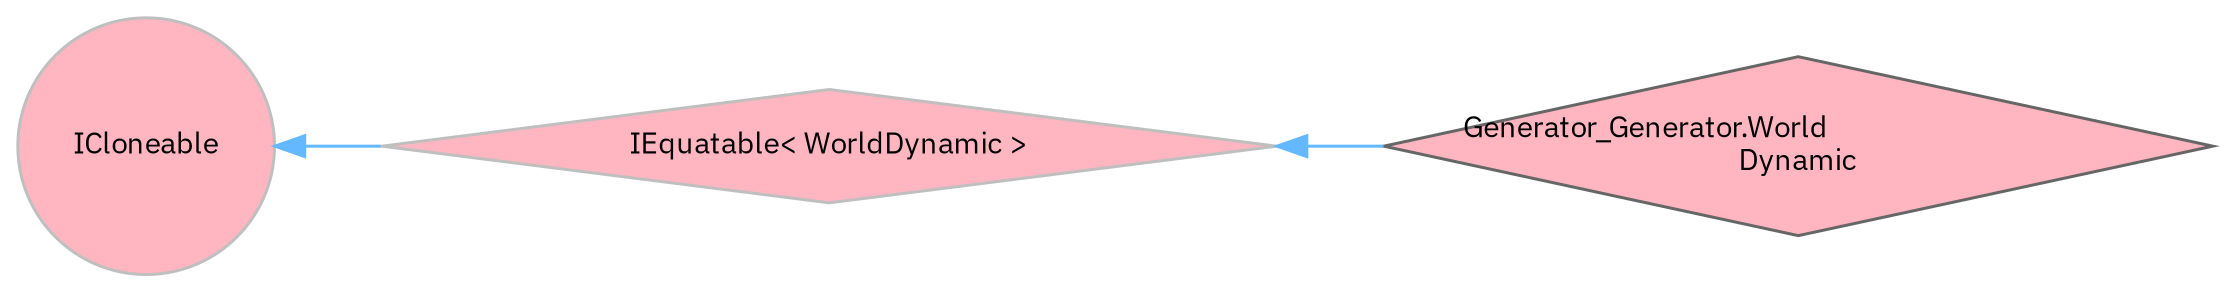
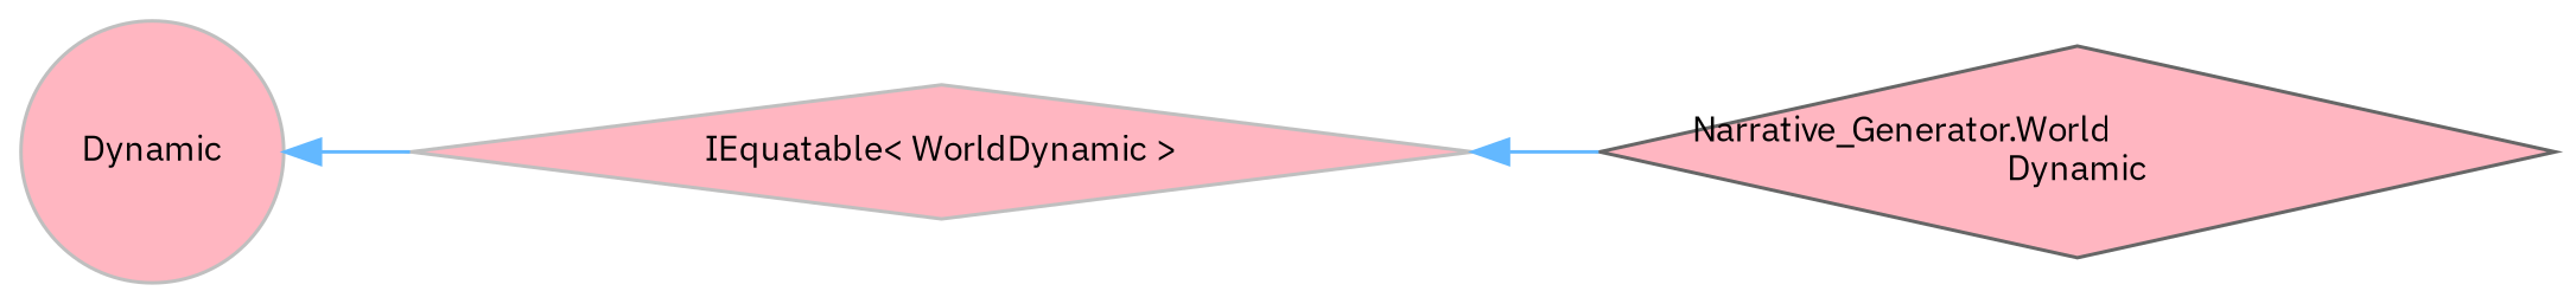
  digraph {
    fontname="IBM Plex Sans"
    rankdir=LR
    node [color=grey75 fillcolor=lightpink fontname="IBM Plex Sans" fontsize=10 shape=diamond style=filled]
    edge [color=steelblue1 dir=back fontname="IBM Plex Sans" fontsize=10 labelfontname=Helvetica labelfontsize=10 style=solid]
-   n1 [color=gray40 fontcolor=black height=0.2 label="Generator_Generator.World\lDynamic" width=0.4]
-   n2 [height=0.2 label=ICloneable shape=circle width=0.4]
+   n1 [color=gray40 fontcolor=black height=0.2 label="Narrative_Generator.World\lDynamic" width=0.4]
+   n2 [height=0.2 label=Dynamic shape=circle width=0.4]
    n3 [height=0.2 label="IEquatable\< WorldDynamic \>" width=0.4]
    n2 -> n3
    n3 -> n1
  }
